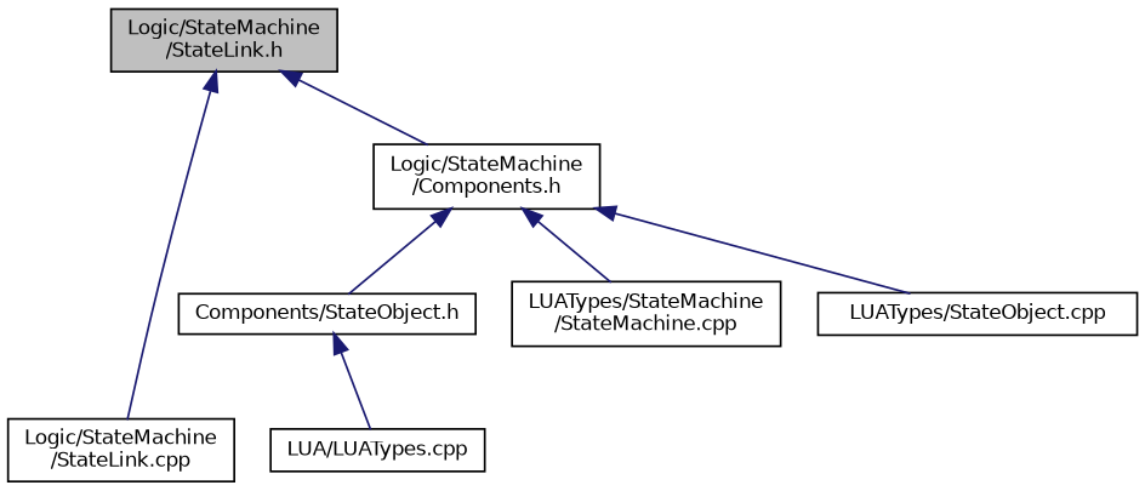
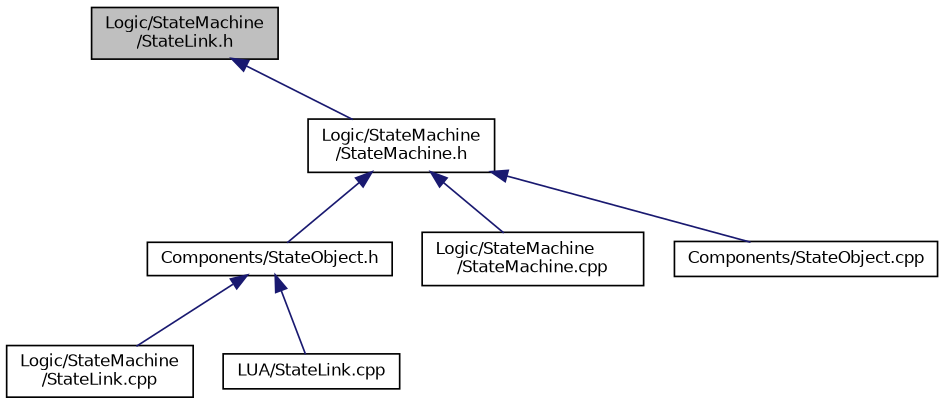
  digraph {
    node [color=black fillcolor=white fontname=Helvetica fontsize=10 shape=record style=filled]
    edge [color=midnightblue dir=back fontname=Helvetica fontsize=10 labelfontname=Helvetica labelfontsize=10 style=solid]
    n1 [fillcolor=grey75 fontcolor=black height=0.2 label="Logic/StateMachine\l/StateLink.h" width=0.4]
    n2 [height=0.2 label="Logic/StateMachine\l/StateLink.cpp" width=0.4]
-   n3 [height=0.2 label="Logic/StateMachine\l/Components.h" width=0.4]
+   n3 [height=0.2 label="Logic/StateMachine\l/StateMachine.h" width=0.4]
    n4 [height=0.2 label="Components/StateObject.h" width=0.4]
-   n5 [height=0.2 label="LUATypes/StateMachine\l/StateMachine.cpp" width=0.4]
-   n6 [height=0.2 label="LUATypes/StateObject.cpp" width=0.4]
-   n7 [height=0.2 label="LUA/LUATypes.cpp" width=0.4]
-   n1 -> n2
+   n5 [height=0.2 label="Logic/StateMachine\l/StateMachine.cpp" width=0.4]
+   n6 [height=0.2 label="Components/StateObject.cpp" width=0.4]
+   n7 [height=0.2 label="LUA/StateLink.cpp" width=0.4]
+   n4 -> n2
    n1 -> n3
    n3 -> n4
    n3 -> n5
    n3 -> n6
    n4 -> n7
  }
